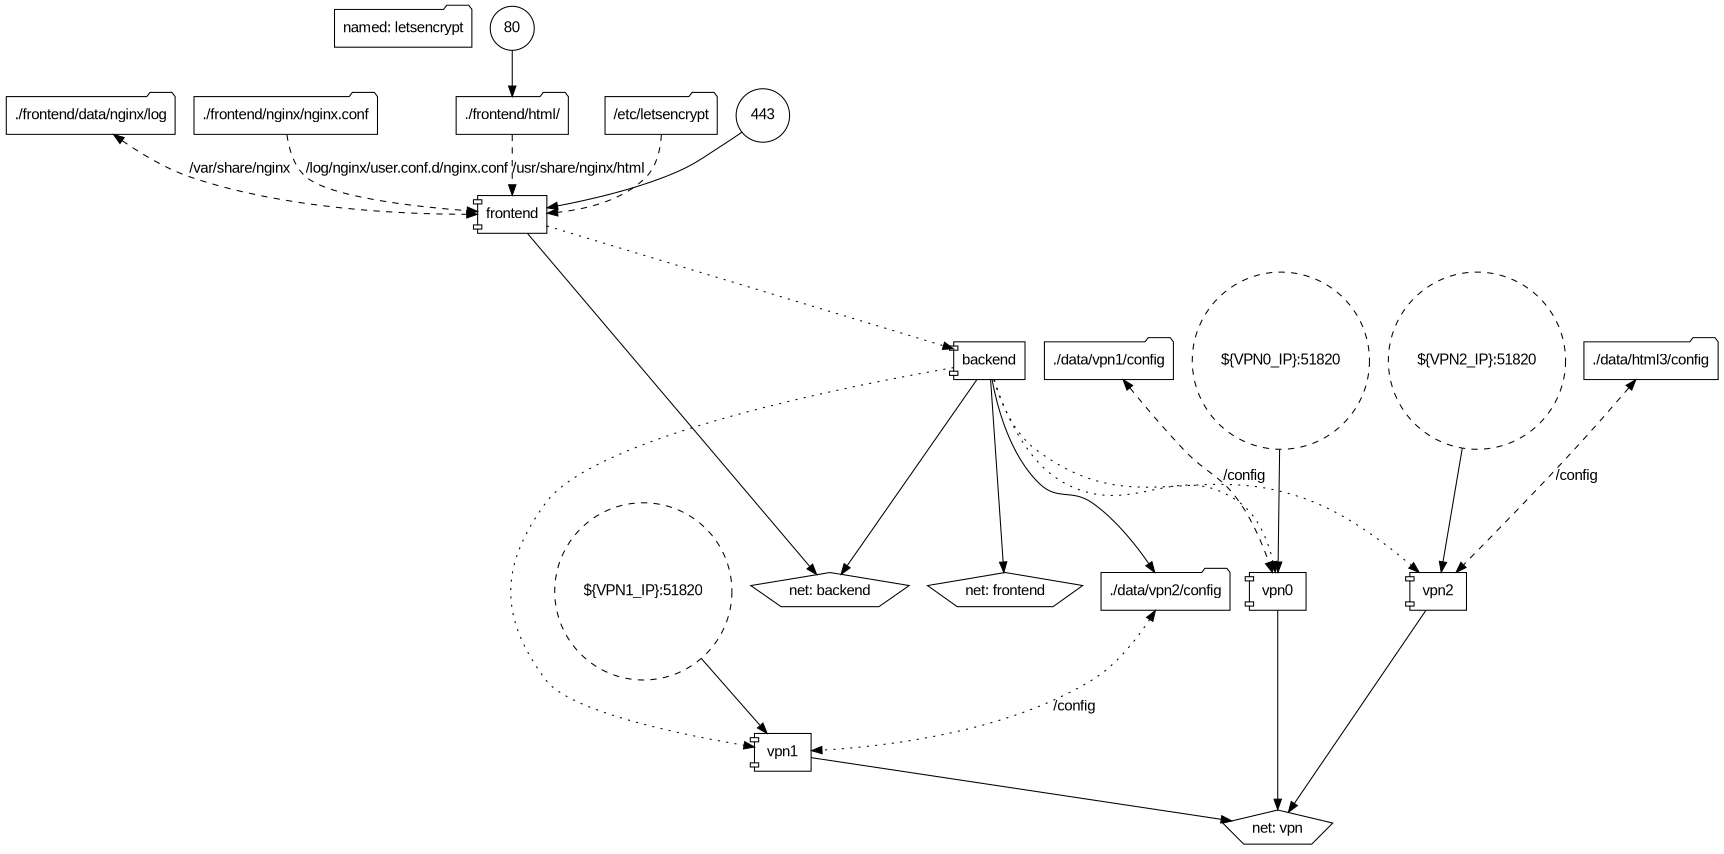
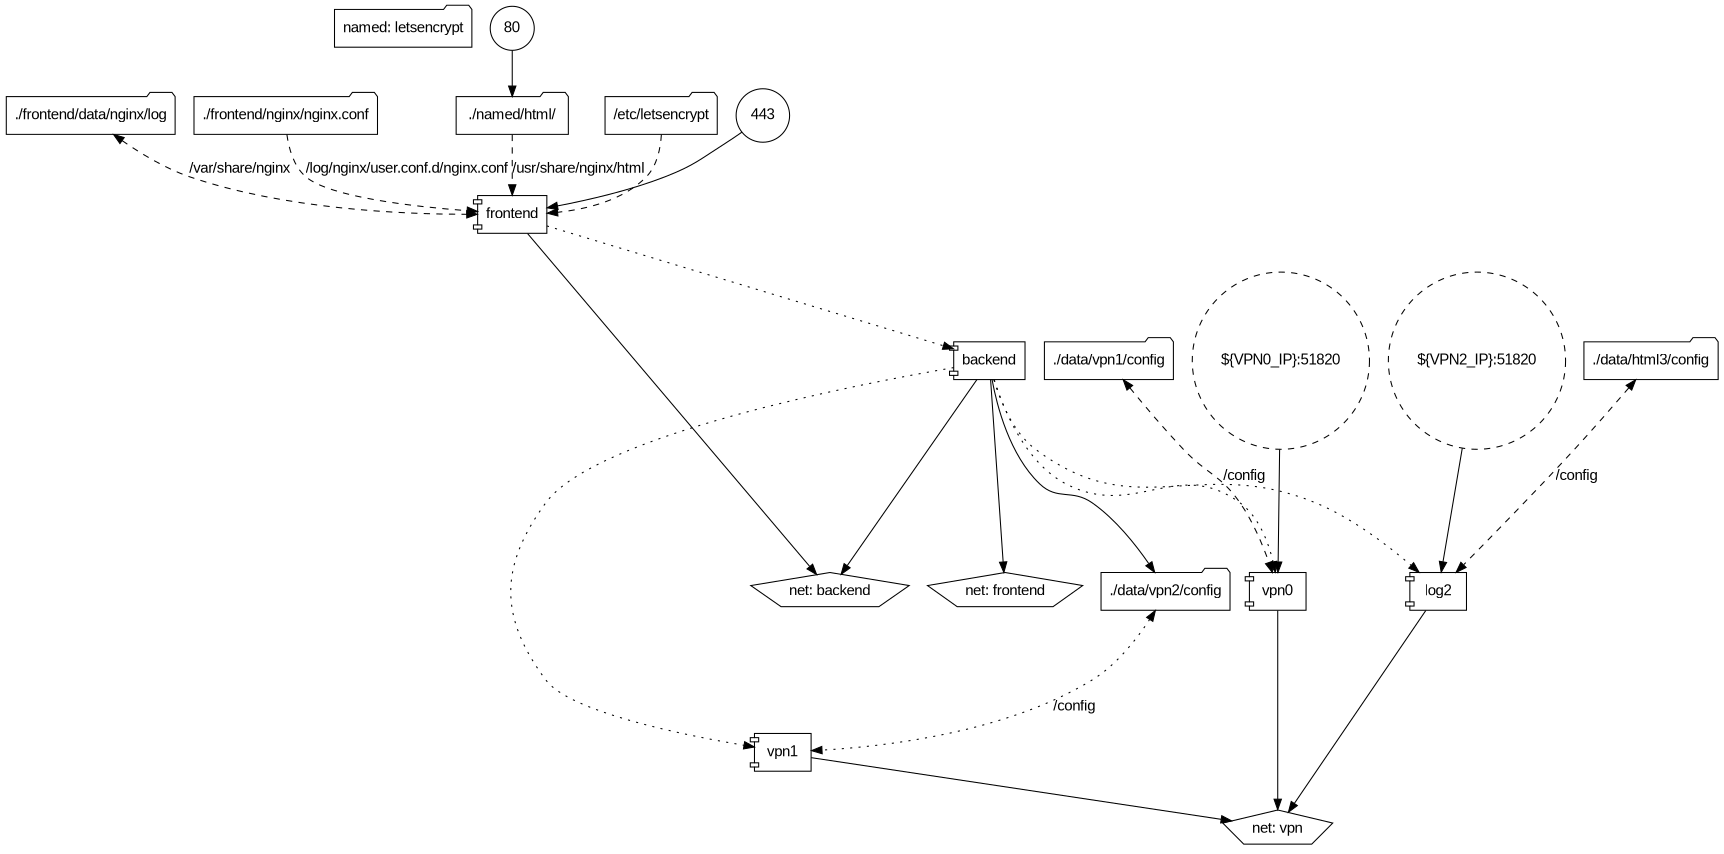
  digraph {
    bgcolor="#ffffff"
    fontname="Liberation Sans"
    node [fontname="Liberation Sans" shape=folder]
    edge [fontname="Liberation Sans"]
    "named: letsencrypt"
    "net: backend" [shape=pentagon]
    "net: frontend" [shape=pentagon]
    "net: vpn" [shape=pentagon]
    frontend [shape=component]
    backend [shape=component]
    vpn0 [shape=component]
    vpn1 [shape=component]
-   vpn2 [shape=component]
+   vpn2 [shape=component label=log2]
    "./data/vpn2/config"
    "./frontend/data/nginx/log"
    "./frontend/nginx/nginx.conf"
-   "./frontend/html/"
+   "./frontend/html/" [label="./named/html/"]
    "/etc/letsencrypt"
    80 [shape=circle]
    443 [shape=circle]
    "./data/vpn1/config"
    "${VPN0_IP}:51820" [shape=circle style=dashed]
-   "${VPN1_IP}:51820" [shape=circle style=dashed]
    n20 [label="./data/html3/config"]
    "${VPN2_IP}:51820" [shape=circle style=dashed]
    frontend -> "net: backend"
    frontend -> backend [style=dotted]
    backend -> "net: backend"
    backend -> "net: frontend"
    backend -> vpn0 [style=dotted]
    backend -> vpn1 [style=dotted]
    backend -> vpn2 [style=dotted]
    backend -> "./data/vpn2/config"
    vpn0 -> "net: vpn"
    vpn1 -> "net: vpn"
    vpn2 -> "net: vpn"
    "./data/vpn2/config" -> vpn1 [dir=both label="/config" style=dotted]
    "./frontend/data/nginx/log" -> frontend [dir=both label="/var/share/nginx" style=dashed]
    "./frontend/nginx/nginx.conf" -> frontend [label="/log/nginx/user.conf.d/nginx.conf" style=dashed]
    "./frontend/html/" -> frontend [label="/usr/share/nginx/html" style=dashed]
    "/etc/letsencrypt" -> frontend [style=dashed]
    80 -> "./frontend/html/" [style=solid]
    443 -> frontend [style=solid]
    "./data/vpn1/config" -> vpn0 [dir=both label="/config" style=dashed]
    "${VPN0_IP}:51820" -> vpn0 [style=solid]
-   "${VPN1_IP}:51820" -> vpn1 [style=solid]
    n20 -> vpn2 [dir=both label="/config" style=dashed]
    "${VPN2_IP}:51820" -> vpn2 [style=solid]
  }
